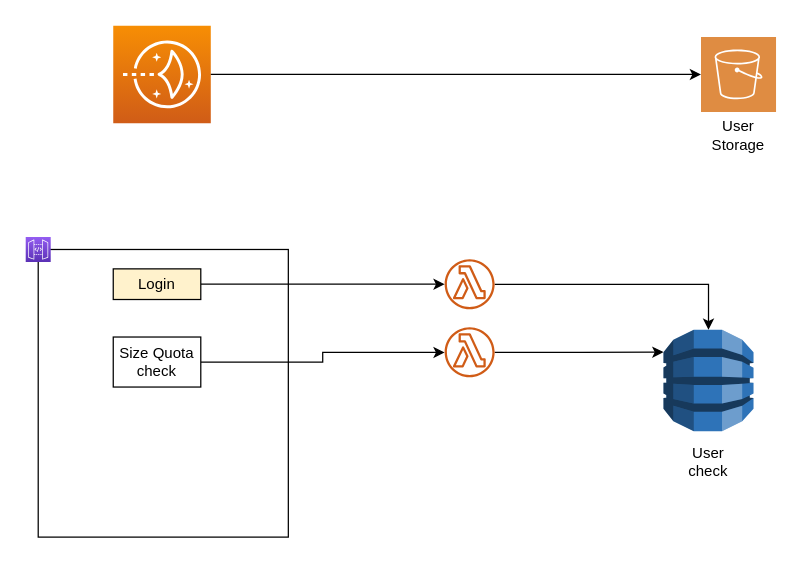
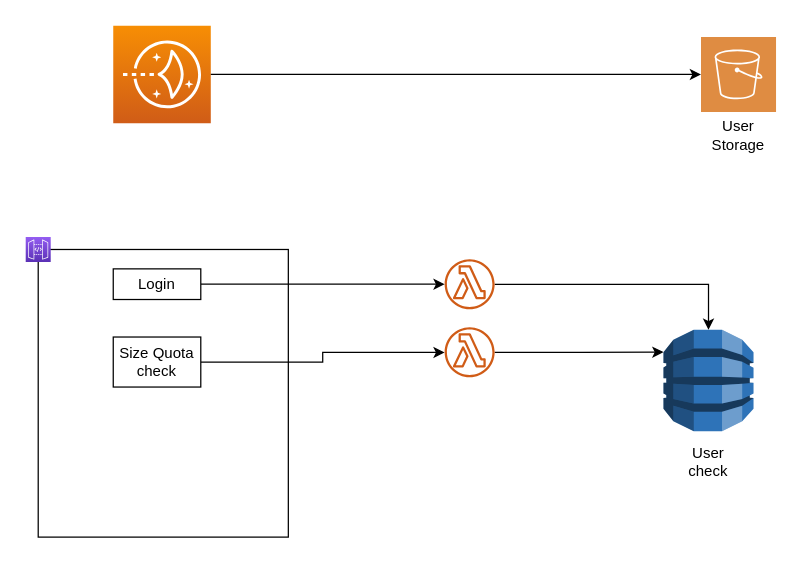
  <mxCell id="0" />
  <mxCell id="1" parent="0" />
  <mxCell id="2" value="" style="rounded=0;whiteSpace=wrap;html=1;" vertex="1" parent="1"><mxGeometry x="30" y="199" width="200" height="230" as="geometry" /></mxCell>
  <mxCell id="3" value="" style="pointerEvents=1;shadow=0;dashed=0;html=1;strokeColor=none;fillColor=#DF8C42;labelPosition=center;verticalLabelPosition=bottom;verticalAlign=top;align=center;outlineConnect=0;shape=mxgraph.veeam2.aws_s3;" vertex="1" parent="1"><mxGeometry x="560" y="29" width="60" height="60" as="geometry" /></mxCell>
  <mxCell id="4" value="" style="points=[[0,0,0],[0.25,0,0],[0.5,0,0],[0.75,0,0],[1,0,0],[0,1,0],[0.25,1,0],[0.5,1,0],[0.75,1,0],[1,1,0],[0,0.25,0],[0,0.5,0],[0,0.75,0],[1,0.25,0],[1,0.5,0],[1,0.75,0]];outlineConnect=0;fontColor=#232F3E;gradientColor=#F78E04;gradientDirection=north;fillColor=#D05C17;strokeColor=#ffffff;dashed=0;verticalLabelPosition=bottom;verticalAlign=top;align=center;html=1;fontSize=12;fontStyle=0;aspect=fixed;shape=mxgraph.aws4.resourceIcon;resIcon=mxgraph.aws4.lightsail;" vertex="1" parent="1"><mxGeometry x="90" y="20" width="78" height="78" as="geometry" /></mxCell>
  <mxCell id="5" value="" style="endArrow=classic;html=1;exitX=1;exitY=0.5;exitDx=0;exitDy=0;exitPerimeter=0;" edge="1" parent="1" source="4" target="3"><mxGeometry width="50" height="50" relative="1" as="geometry"><mxPoint x="460" y="269" as="sourcePoint" /><mxPoint x="510" y="219" as="targetPoint" /></mxGeometry></mxCell>
  <mxCell id="6" value="User Storage&lt;br&gt;" style="text;html=1;strokeColor=none;fillColor=none;align=center;verticalAlign=middle;whiteSpace=wrap;rounded=0;" vertex="1" parent="1"><mxGeometry x="570" y="98" width="40" height="20" as="geometry" /></mxCell>
  <mxCell id="7" value="" style="outlineConnect=0;dashed=0;verticalLabelPosition=bottom;verticalAlign=top;align=center;html=1;shape=mxgraph.aws3.dynamo_db;fillColor=#2E73B8;gradientColor=none;" vertex="1" parent="1"><mxGeometry x="530" y="263.25" width="72" height="81" as="geometry" /></mxCell>
  <mxCell id="8" value="User check" style="text;html=1;strokeColor=none;fillColor=none;align=center;verticalAlign=middle;whiteSpace=wrap;rounded=0;" vertex="1" parent="1"><mxGeometry x="546" y="359" width="40" height="20" as="geometry" /></mxCell>
  <mxCell id="9" style="edgeStyle=orthogonalEdgeStyle;rounded=0;orthogonalLoop=1;jettySize=auto;html=1;" edge="1" parent="1" source="10" target="7"><mxGeometry relative="1" as="geometry" /></mxCell>
  <mxCell id="10" value="" style="outlineConnect=0;fontColor=#232F3E;gradientColor=none;fillColor=#D05C17;strokeColor=none;dashed=0;verticalLabelPosition=bottom;verticalAlign=top;align=center;html=1;fontSize=12;fontStyle=0;aspect=fixed;pointerEvents=1;shape=mxgraph.aws4.lambda_function;" vertex="1" parent="1"><mxGeometry x="355" y="206.75" width="40" height="40" as="geometry" /></mxCell>
  <mxCell id="11" style="edgeStyle=orthogonalEdgeStyle;rounded=0;orthogonalLoop=1;jettySize=auto;html=1;exitX=1;exitY=0.5;exitDx=0;exitDy=0;" edge="1" parent="1" source="13" target="10"><mxGeometry relative="1" as="geometry"><mxPoint x="134.725" y="316" as="sourcePoint" /></mxGeometry></mxCell>
  <mxCell id="12" value="" style="points=[[0,0,0],[0.25,0,0],[0.5,0,0],[0.75,0,0],[1,0,0],[0,1,0],[0.25,1,0],[0.5,1,0],[0.75,1,0],[1,1,0],[0,0.25,0],[0,0.5,0],[0,0.75,0],[1,0.25,0],[1,0.5,0],[1,0.75,0]];outlineConnect=0;fontColor=#232F3E;gradientColor=#945DF2;gradientDirection=north;fillColor=#5A30B5;strokeColor=#ffffff;dashed=0;verticalLabelPosition=bottom;verticalAlign=top;align=center;html=1;fontSize=12;fontStyle=0;aspect=fixed;shape=mxgraph.aws4.resourceIcon;resIcon=mxgraph.aws4.api_gateway;" vertex="1" parent="1"><mxGeometry x="20" y="189" width="20" height="20" as="geometry" /></mxCell>
- <mxCell id="13" value="Login" style="rounded=0;whiteSpace=wrap;html=1;fillColor=#fff2cc;" vertex="1" parent="1"><mxGeometry x="90" y="214.5" width="70" height="24.5" as="geometry" /></mxCell>
+ <mxCell id="13" value="Login" style="rounded=0;whiteSpace=wrap;html=1;" vertex="1" parent="1"><mxGeometry x="90" y="214.5" width="70" height="24.5" as="geometry" /></mxCell>
  <mxCell id="14" style="edgeStyle=orthogonalEdgeStyle;rounded=0;orthogonalLoop=1;jettySize=auto;html=1;" edge="1" parent="1" source="15" target="17"><mxGeometry relative="1" as="geometry" /></mxCell>
  <mxCell id="15" value="Size Quota check" style="rounded=0;whiteSpace=wrap;html=1;" vertex="1" parent="1"><mxGeometry x="90" y="269" width="70" height="40" as="geometry" /></mxCell>
  <mxCell id="16" style="edgeStyle=orthogonalEdgeStyle;rounded=0;orthogonalLoop=1;jettySize=auto;html=1;entryX=0;entryY=0.22;entryDx=0;entryDy=0;entryPerimeter=0;" edge="1" parent="1" source="17" target="7"><mxGeometry relative="1" as="geometry" /></mxCell>
  <mxCell id="17" value="" style="outlineConnect=0;fontColor=#232F3E;gradientColor=none;fillColor=#D05C17;strokeColor=none;dashed=0;verticalLabelPosition=bottom;verticalAlign=top;align=center;html=1;fontSize=12;fontStyle=0;aspect=fixed;pointerEvents=1;shape=mxgraph.aws4.lambda_function;" vertex="1" parent="1"><mxGeometry x="355" y="261.25" width="40" height="40" as="geometry" /></mxCell>
